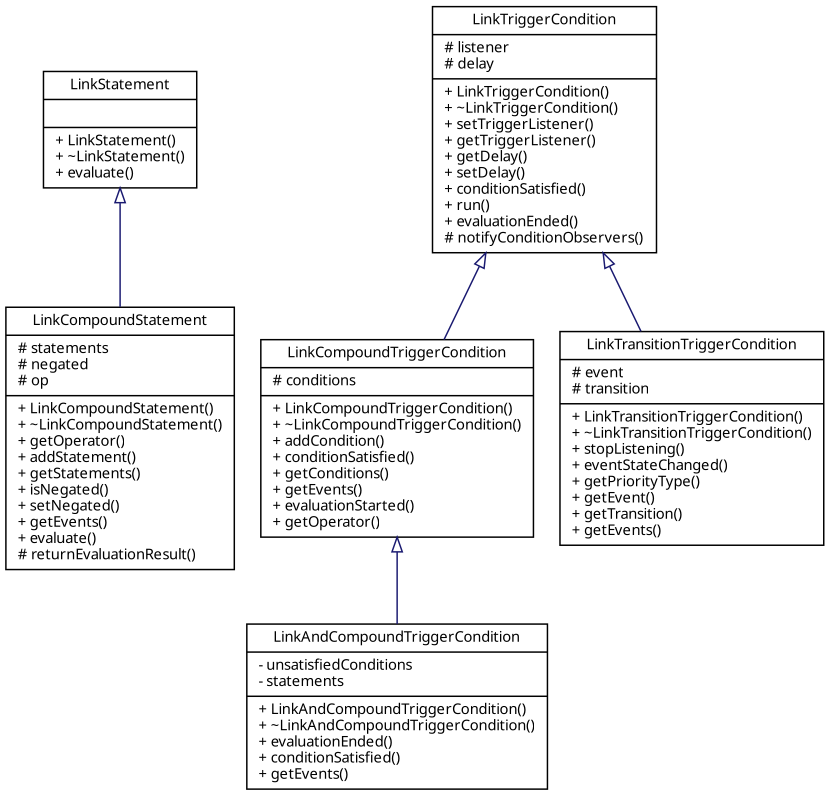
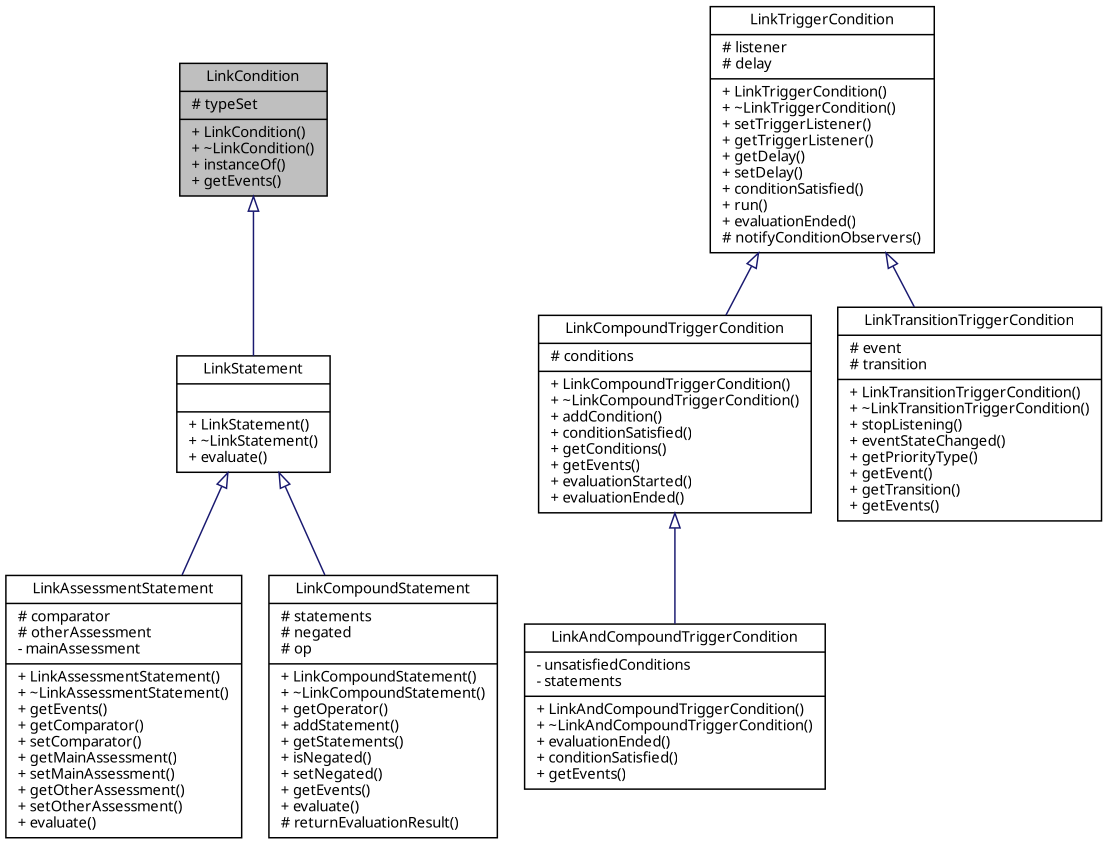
  digraph {
    node [color=black fillcolor=white fontname="FreeSans.ttf" fontsize=10 shape=record style=filled]
    edge [arrowtail=empty color=midnightblue dir=back fontname="FreeSans.ttf" fontsize=10 labelfontname="FreeSans.ttf" labelfontsize=10 style=solid]
+   n1 [fillcolor=grey75 fontcolor=black height=0.2 label="{LinkCondition\n|# typeSet\l|+ LinkCondition()\l+ ~LinkCondition()\l+ instanceOf()\l+ getEvents()\l}" width=0.4]
    n2 [height=0.2 label="{LinkStatement\n||+ LinkStatement()\l+ ~LinkStatement()\l+ evaluate()\l}" width=0.4]
+   n3 [height=0.2 label="{LinkAssessmentStatement\n|# comparator\l# otherAssessment\l- mainAssessment\l|+ LinkAssessmentStatement()\l+ ~LinkAssessmentStatement()\l+ getEvents()\l+ getComparator()\l+ setComparator()\l+ getMainAssessment()\l+ setMainAssessment()\l+ getOtherAssessment()\l+ setOtherAssessment()\l+ evaluate()\l}" width=0.4]
    n4 [height=0.2 label="{LinkCompoundStatement\n|# statements\l# negated\l# op\l|+ LinkCompoundStatement()\l+ ~LinkCompoundStatement()\l+ getOperator()\l+ addStatement()\l+ getStatements()\l+ isNegated()\l+ setNegated()\l+ getEvents()\l+ evaluate()\l# returnEvaluationResult()\l}" width=0.4]
    n5 [height=0.2 label="{LinkTriggerCondition\n|# listener\l# delay\l|+ LinkTriggerCondition()\l+ ~LinkTriggerCondition()\l+ setTriggerListener()\l+ getTriggerListener()\l+ getDelay()\l+ setDelay()\l+ conditionSatisfied()\l+ run()\l+ evaluationEnded()\l# notifyConditionObservers()\l}" width=0.4]
-   n6 [height=0.2 label="{LinkCompoundTriggerCondition\n|# conditions\l|+ LinkCompoundTriggerCondition()\l+ ~LinkCompoundTriggerCondition()\l+ addCondition()\l+ conditionSatisfied()\l+ getConditions()\l+ getEvents()\l+ evaluationStarted()\l+ getOperator()\l}" width=0.4]
+   n6 [height=0.2 label="{LinkCompoundTriggerCondition\n|# conditions\l|+ LinkCompoundTriggerCondition()\l+ ~LinkCompoundTriggerCondition()\l+ addCondition()\l+ conditionSatisfied()\l+ getConditions()\l+ getEvents()\l+ evaluationStarted()\l+ evaluationEnded()\l}" width=0.4]
    n7 [height=0.2 label="{LinkTransitionTriggerCondition\n|# event\l# transition\l|+ LinkTransitionTriggerCondition()\l+ ~LinkTransitionTriggerCondition()\l+ stopListening()\l+ eventStateChanged()\l+ getPriorityType()\l+ getEvent()\l+ getTransition()\l+ getEvents()\l}" width=0.4]
    n8 [height=0.2 label="{LinkAndCompoundTriggerCondition\n|- unsatisfiedConditions\l- statements\l|+ LinkAndCompoundTriggerCondition()\l+ ~LinkAndCompoundTriggerCondition()\l+ evaluationEnded()\l+ conditionSatisfied()\l+ getEvents()\l}" width=0.4]
+   n1 -> n2
+   n2 -> n3
    n2 -> n4
    n5 -> n6
    n5 -> n7
    n6 -> n8
  }
